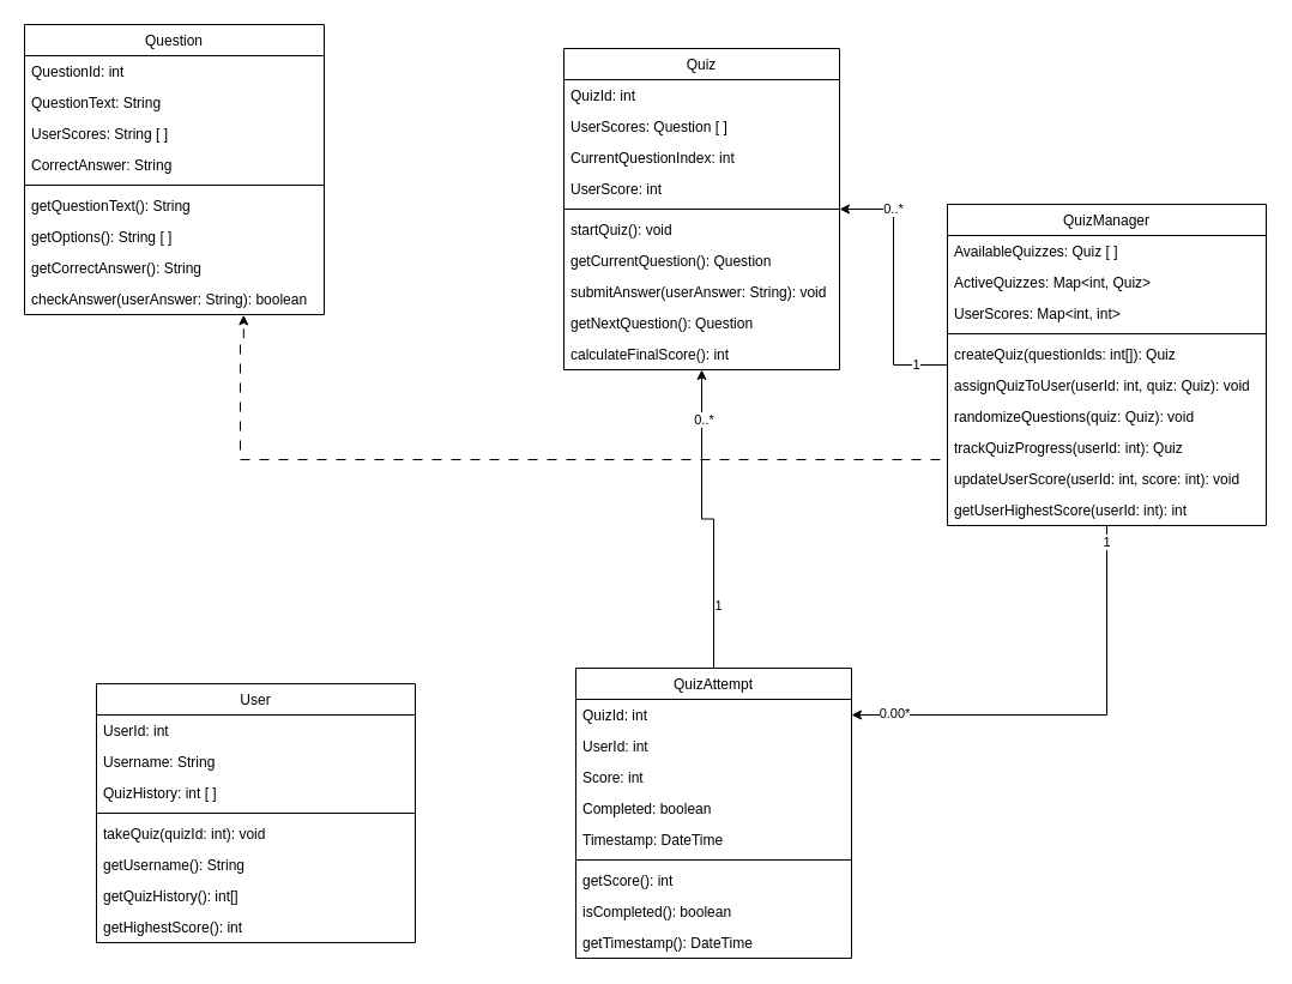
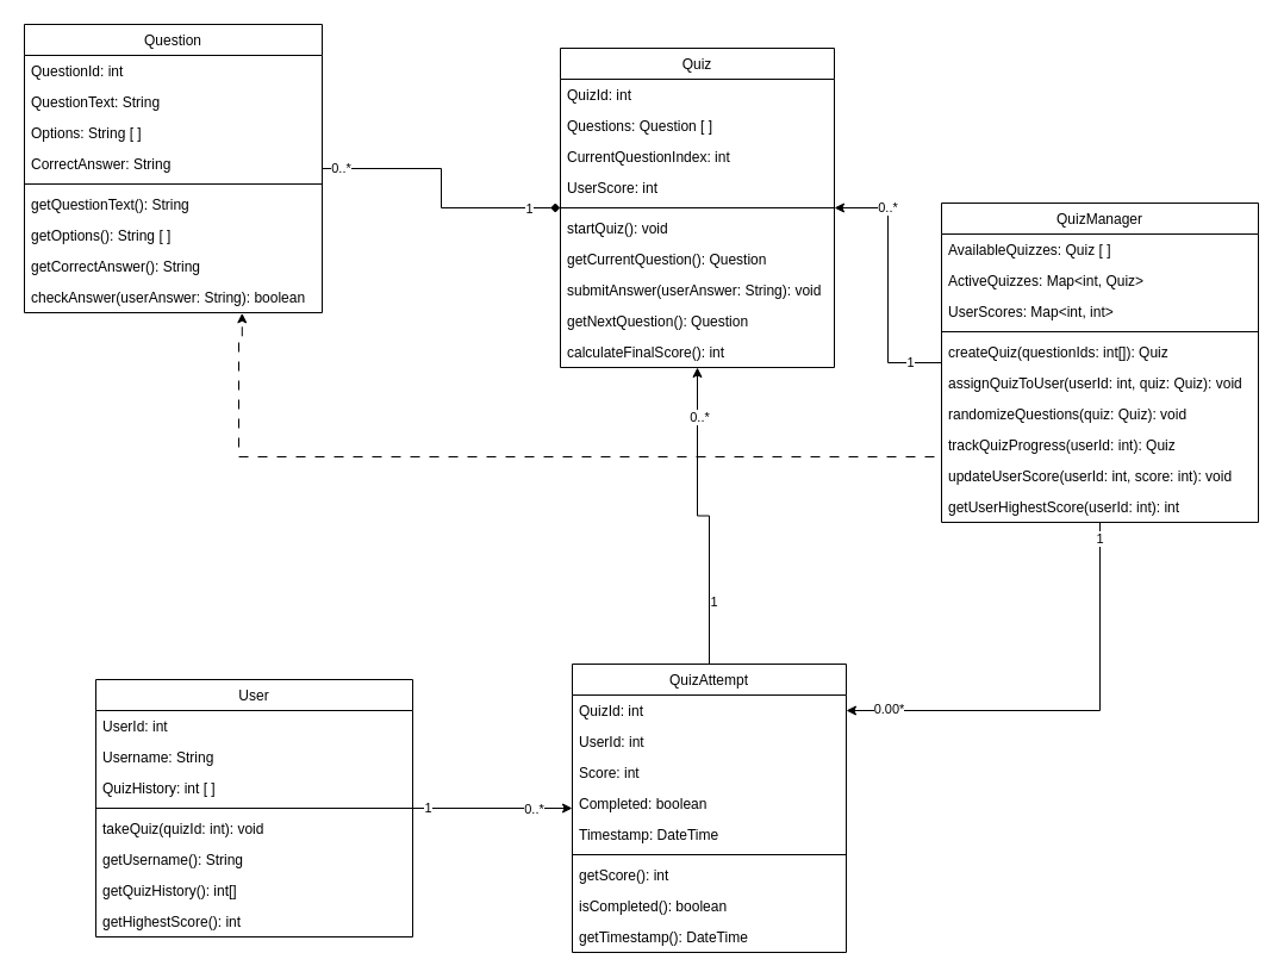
  <mxCell id="0" />
  <mxCell id="1" parent="0" />
+ <mxCell id="2" style="edgeStyle=orthogonalEdgeStyle;rounded=0;orthogonalLoop=1;jettySize=auto;html=1;endArrow=diamond;endFill=1;" parent="1" source="5" target="15" edge="1"><mxGeometry relative="1" as="geometry" /></mxCell>
+ <mxCell id="3" value="0..*" style="edgeLabel;html=1;align=center;verticalAlign=middle;resizable=0;points=[];" parent="2" vertex="1" connectable="0"><mxGeometry x="-0.873" y="1" relative="1" as="geometry"><mxPoint as="offset" /></mxGeometry></mxCell>
+ <mxCell id="4" value="1" style="edgeLabel;html=1;align=center;verticalAlign=middle;resizable=0;points=[];" parent="2" vertex="1" connectable="0"><mxGeometry x="0.769" relative="1" as="geometry"><mxPoint as="offset" /></mxGeometry></mxCell>
  <mxCell id="5" value="Question" style="swimlane;fontStyle=0;align=center;verticalAlign=top;childLayout=stackLayout;horizontal=1;startSize=26;horizontalStack=0;resizeParent=1;resizeLast=0;collapsible=1;marginBottom=0;rounded=0;shadow=0;strokeWidth=1;" parent="1" vertex="1"><mxGeometry x="20" y="20" width="250" height="242" as="geometry"><mxRectangle x="230" y="140" width="160" height="26" as="alternateBounds" /></mxGeometry></mxCell>
  <mxCell id="6" value="QuestionId: int" style="text;align=left;verticalAlign=top;spacingLeft=4;spacingRight=4;overflow=hidden;rotatable=0;points=[[0,0.5],[1,0.5]];portConstraint=eastwest;" parent="5" vertex="1"><mxGeometry y="26" width="250" height="26" as="geometry" /></mxCell>
  <mxCell id="7" value="QuestionText: String" style="text;align=left;verticalAlign=top;spacingLeft=4;spacingRight=4;overflow=hidden;rotatable=0;points=[[0,0.5],[1,0.5]];portConstraint=eastwest;" parent="5" vertex="1"><mxGeometry y="52" width="250" height="26" as="geometry" /></mxCell>
- <mxCell id="8" value="UserScores: String [ ]" style="text;align=left;verticalAlign=top;spacingLeft=4;spacingRight=4;overflow=hidden;rotatable=0;points=[[0,0.5],[1,0.5]];portConstraint=eastwest;rounded=0;shadow=0;html=0;" parent="5" vertex="1"><mxGeometry y="78" width="250" height="26" as="geometry" /></mxCell>
+ <mxCell id="8" value="Options: String [ ]" style="text;align=left;verticalAlign=top;spacingLeft=4;spacingRight=4;overflow=hidden;rotatable=0;points=[[0,0.5],[1,0.5]];portConstraint=eastwest;rounded=0;shadow=0;html=0;" parent="5" vertex="1"><mxGeometry y="78" width="250" height="26" as="geometry" /></mxCell>
  <mxCell id="9" value="CorrectAnswer: String" style="text;align=left;verticalAlign=top;spacingLeft=4;spacingRight=4;overflow=hidden;rotatable=0;points=[[0,0.5],[1,0.5]];portConstraint=eastwest;rounded=0;shadow=0;html=0;" parent="5" vertex="1"><mxGeometry y="104" width="250" height="26" as="geometry" /></mxCell>
  <mxCell id="10" value="" style="line;html=1;strokeWidth=1;align=left;verticalAlign=middle;spacingTop=-1;spacingLeft=3;spacingRight=3;rotatable=0;labelPosition=right;points=[];portConstraint=eastwest;" parent="5" vertex="1"><mxGeometry y="130" width="250" height="8" as="geometry" /></mxCell>
  <mxCell id="11" value="getQuestionText(): String" style="text;align=left;verticalAlign=top;spacingLeft=4;spacingRight=4;overflow=hidden;rotatable=0;points=[[0,0.5],[1,0.5]];portConstraint=eastwest;" parent="5" vertex="1"><mxGeometry y="138" width="250" height="26" as="geometry" /></mxCell>
  <mxCell id="12" value="getOptions(): String [ ]" style="text;align=left;verticalAlign=top;spacingLeft=4;spacingRight=4;overflow=hidden;rotatable=0;points=[[0,0.5],[1,0.5]];portConstraint=eastwest;" parent="5" vertex="1"><mxGeometry y="164" width="250" height="26" as="geometry" /></mxCell>
  <mxCell id="13" value="getCorrectAnswer(): String" style="text;align=left;verticalAlign=top;spacingLeft=4;spacingRight=4;overflow=hidden;rotatable=0;points=[[0,0.5],[1,0.5]];portConstraint=eastwest;" parent="5" vertex="1"><mxGeometry y="190" width="250" height="26" as="geometry" /></mxCell>
  <mxCell id="14" value="checkAnswer(userAnswer: String): boolean" style="text;align=left;verticalAlign=top;spacingLeft=4;spacingRight=4;overflow=hidden;rotatable=0;points=[[0,0.5],[1,0.5]];portConstraint=eastwest;" parent="5" vertex="1"><mxGeometry y="216" width="250" height="26" as="geometry" /></mxCell>
  <mxCell id="15" value="Quiz" style="swimlane;fontStyle=0;align=center;verticalAlign=top;childLayout=stackLayout;horizontal=1;startSize=26;horizontalStack=0;resizeParent=1;resizeLast=0;collapsible=1;marginBottom=0;rounded=0;shadow=0;strokeWidth=1;" parent="1" vertex="1"><mxGeometry x="470" y="40" width="230" height="268" as="geometry"><mxRectangle x="130" y="380" width="160" height="26" as="alternateBounds" /></mxGeometry></mxCell>
  <mxCell id="16" value="QuizId: int" style="text;align=left;verticalAlign=top;spacingLeft=4;spacingRight=4;overflow=hidden;rotatable=0;points=[[0,0.5],[1,0.5]];portConstraint=eastwest;" parent="15" vertex="1"><mxGeometry y="26" width="230" height="26" as="geometry" /></mxCell>
- <mxCell id="17" value="UserScores: Question [ ]" style="text;align=left;verticalAlign=top;spacingLeft=4;spacingRight=4;overflow=hidden;rotatable=0;points=[[0,0.5],[1,0.5]];portConstraint=eastwest;rounded=0;shadow=0;html=0;" parent="15" vertex="1"><mxGeometry y="52" width="230" height="26" as="geometry" /></mxCell>
+ <mxCell id="17" value="Questions: Question [ ]" style="text;align=left;verticalAlign=top;spacingLeft=4;spacingRight=4;overflow=hidden;rotatable=0;points=[[0,0.5],[1,0.5]];portConstraint=eastwest;rounded=0;shadow=0;html=0;" parent="15" vertex="1"><mxGeometry y="52" width="230" height="26" as="geometry" /></mxCell>
  <mxCell id="18" value="CurrentQuestionIndex: int" style="text;align=left;verticalAlign=top;spacingLeft=4;spacingRight=4;overflow=hidden;rotatable=0;points=[[0,0.5],[1,0.5]];portConstraint=eastwest;rounded=0;shadow=0;html=0;" parent="15" vertex="1"><mxGeometry y="78" width="230" height="26" as="geometry" /></mxCell>
  <mxCell id="19" value="UserScore: int" style="text;align=left;verticalAlign=top;spacingLeft=4;spacingRight=4;overflow=hidden;rotatable=0;points=[[0,0.5],[1,0.5]];portConstraint=eastwest;rounded=0;shadow=0;html=0;" parent="15" vertex="1"><mxGeometry y="104" width="230" height="26" as="geometry" /></mxCell>
  <mxCell id="20" value="" style="line;html=1;strokeWidth=1;align=left;verticalAlign=middle;spacingTop=-1;spacingLeft=3;spacingRight=3;rotatable=0;labelPosition=right;points=[];portConstraint=eastwest;" parent="15" vertex="1"><mxGeometry y="130" width="230" height="8" as="geometry" /></mxCell>
  <mxCell id="21" value="startQuiz(): void" style="text;align=left;verticalAlign=top;spacingLeft=4;spacingRight=4;overflow=hidden;rotatable=0;points=[[0,0.5],[1,0.5]];portConstraint=eastwest;fontStyle=0" parent="15" vertex="1"><mxGeometry y="138" width="230" height="26" as="geometry" /></mxCell>
  <mxCell id="22" value="getCurrentQuestion(): Question" style="text;align=left;verticalAlign=top;spacingLeft=4;spacingRight=4;overflow=hidden;rotatable=0;points=[[0,0.5],[1,0.5]];portConstraint=eastwest;" parent="15" vertex="1"><mxGeometry y="164" width="230" height="26" as="geometry" /></mxCell>
  <mxCell id="23" value="submitAnswer(userAnswer: String): void" style="text;align=left;verticalAlign=top;spacingLeft=4;spacingRight=4;overflow=hidden;rotatable=0;points=[[0,0.5],[1,0.5]];portConstraint=eastwest;" parent="15" vertex="1"><mxGeometry y="190" width="230" height="26" as="geometry" /></mxCell>
  <mxCell id="24" value="getNextQuestion(): Question" style="text;align=left;verticalAlign=top;spacingLeft=4;spacingRight=4;overflow=hidden;rotatable=0;points=[[0,0.5],[1,0.5]];portConstraint=eastwest;" parent="15" vertex="1"><mxGeometry y="216" width="230" height="26" as="geometry" /></mxCell>
  <mxCell id="25" value="calculateFinalScore(): int" style="text;align=left;verticalAlign=top;spacingLeft=4;spacingRight=4;overflow=hidden;rotatable=0;points=[[0,0.5],[1,0.5]];portConstraint=eastwest;" parent="15" vertex="1"><mxGeometry y="242" width="230" height="26" as="geometry" /></mxCell>
+ <mxCell id="26" style="edgeStyle=orthogonalEdgeStyle;rounded=0;orthogonalLoop=1;jettySize=auto;html=1;" parent="1" source="29" target="58" edge="1"><mxGeometry relative="1" as="geometry" /></mxCell>
+ <mxCell id="27" value="1" style="edgeLabel;html=1;align=center;verticalAlign=middle;resizable=0;points=[];" parent="26" vertex="1" connectable="0"><mxGeometry x="-0.826" y="1" relative="1" as="geometry"><mxPoint as="offset" /></mxGeometry></mxCell>
+ <mxCell id="28" value="0..*" style="edgeLabel;html=1;align=center;verticalAlign=middle;resizable=0;points=[];" parent="26" vertex="1" connectable="0"><mxGeometry x="0.505" relative="1" as="geometry"><mxPoint as="offset" /></mxGeometry></mxCell>
  <mxCell id="29" value="User " style="swimlane;fontStyle=0;align=center;verticalAlign=top;childLayout=stackLayout;horizontal=1;startSize=26;horizontalStack=0;resizeParent=1;resizeLast=0;collapsible=1;marginBottom=0;rounded=0;shadow=0;strokeWidth=1;" parent="1" vertex="1"><mxGeometry x="80" y="570" width="266" height="216" as="geometry"><mxRectangle x="550" y="140" width="160" height="26" as="alternateBounds" /></mxGeometry></mxCell>
  <mxCell id="30" value="UserId: int" style="text;align=left;verticalAlign=top;spacingLeft=4;spacingRight=4;overflow=hidden;rotatable=0;points=[[0,0.5],[1,0.5]];portConstraint=eastwest;" parent="29" vertex="1"><mxGeometry y="26" width="266" height="26" as="geometry" /></mxCell>
  <mxCell id="31" value="Username: String" style="text;align=left;verticalAlign=top;spacingLeft=4;spacingRight=4;overflow=hidden;rotatable=0;points=[[0,0.5],[1,0.5]];portConstraint=eastwest;" parent="29" vertex="1"><mxGeometry y="52" width="266" height="26" as="geometry" /></mxCell>
  <mxCell id="32" value="QuizHistory: int [ ]" style="text;align=left;verticalAlign=top;spacingLeft=4;spacingRight=4;overflow=hidden;rotatable=0;points=[[0,0.5],[1,0.5]];portConstraint=eastwest;rounded=0;shadow=0;html=0;" parent="29" vertex="1"><mxGeometry y="78" width="266" height="26" as="geometry" /></mxCell>
  <mxCell id="33" value="" style="line;html=1;strokeWidth=1;align=left;verticalAlign=middle;spacingTop=-1;spacingLeft=3;spacingRight=3;rotatable=0;labelPosition=right;points=[];portConstraint=eastwest;" parent="29" vertex="1"><mxGeometry y="104" width="266" height="8" as="geometry" /></mxCell>
  <mxCell id="34" value="takeQuiz(quizId: int): void" style="text;align=left;verticalAlign=top;spacingLeft=4;spacingRight=4;overflow=hidden;rotatable=0;points=[[0,0.5],[1,0.5]];portConstraint=eastwest;" parent="29" vertex="1"><mxGeometry y="112" width="266" height="26" as="geometry" /></mxCell>
  <mxCell id="35" value="getUsername(): String" style="text;align=left;verticalAlign=top;spacingLeft=4;spacingRight=4;overflow=hidden;rotatable=0;points=[[0,0.5],[1,0.5]];portConstraint=eastwest;" parent="29" vertex="1"><mxGeometry y="138" width="266" height="26" as="geometry" /></mxCell>
  <mxCell id="36" value="getQuizHistory(): int[]" style="text;align=left;verticalAlign=top;spacingLeft=4;spacingRight=4;overflow=hidden;rotatable=0;points=[[0,0.5],[1,0.5]];portConstraint=eastwest;" parent="29" vertex="1"><mxGeometry y="164" width="266" height="26" as="geometry" /></mxCell>
  <mxCell id="37" value="getHighestScore(): int" style="text;align=left;verticalAlign=top;spacingLeft=4;spacingRight=4;overflow=hidden;rotatable=0;points=[[0,0.5],[1,0.5]];portConstraint=eastwest;" parent="29" vertex="1"><mxGeometry y="190" width="266" height="26" as="geometry" /></mxCell>
  <mxCell id="38" style="edgeStyle=orthogonalEdgeStyle;rounded=0;orthogonalLoop=1;jettySize=auto;html=1;" parent="1" source="44" target="15" edge="1"><mxGeometry relative="1" as="geometry" /></mxCell>
  <mxCell id="39" value="1" style="edgeLabel;html=1;align=center;verticalAlign=middle;resizable=0;points=[];" parent="38" vertex="1" connectable="0"><mxGeometry x="-0.753" y="-1" relative="1" as="geometry"><mxPoint as="offset" /></mxGeometry></mxCell>
  <mxCell id="40" value="0..*" style="edgeLabel;html=1;align=center;verticalAlign=middle;resizable=0;points=[];" parent="38" vertex="1" connectable="0"><mxGeometry x="0.597" y="-1" relative="1" as="geometry"><mxPoint as="offset" /></mxGeometry></mxCell>
  <mxCell id="41" style="edgeStyle=orthogonalEdgeStyle;rounded=0;orthogonalLoop=1;jettySize=auto;html=1;entryX=1;entryY=0.5;entryDx=0;entryDy=0;" parent="1" source="44" target="59" edge="1"><mxGeometry relative="1" as="geometry" /></mxCell>
  <mxCell id="42" value="1" style="edgeLabel;html=1;align=center;verticalAlign=middle;resizable=0;points=[];" parent="41" vertex="1" connectable="0"><mxGeometry x="-0.93" y="-1" relative="1" as="geometry"><mxPoint as="offset" /></mxGeometry></mxCell>
  <mxCell id="43" value="0.00*" style="edgeLabel;html=1;align=center;verticalAlign=middle;resizable=0;points=[];" parent="41" vertex="1" connectable="0"><mxGeometry x="0.814" y="-2" relative="1" as="geometry"><mxPoint as="offset" /></mxGeometry></mxCell>
  <mxCell id="44" value="QuizManager" style="swimlane;fontStyle=0;align=center;verticalAlign=top;childLayout=stackLayout;horizontal=1;startSize=26;horizontalStack=0;resizeParent=1;resizeLast=0;collapsible=1;marginBottom=0;rounded=0;shadow=0;strokeWidth=1;" parent="1" vertex="1"><mxGeometry x="790" y="170" width="266" height="268" as="geometry"><mxRectangle x="550" y="140" width="160" height="26" as="alternateBounds" /></mxGeometry></mxCell>
  <mxCell id="45" value="AvailableQuizzes: Quiz [ ]" style="text;align=left;verticalAlign=top;spacingLeft=4;spacingRight=4;overflow=hidden;rotatable=0;points=[[0,0.5],[1,0.5]];portConstraint=eastwest;" parent="44" vertex="1"><mxGeometry y="26" width="266" height="26" as="geometry" /></mxCell>
  <mxCell id="46" value="ActiveQuizzes: Map&lt;int, Quiz&gt;" style="text;align=left;verticalAlign=top;spacingLeft=4;spacingRight=4;overflow=hidden;rotatable=0;points=[[0,0.5],[1,0.5]];portConstraint=eastwest;" parent="44" vertex="1"><mxGeometry y="52" width="266" height="26" as="geometry" /></mxCell>
  <mxCell id="47" value="UserScores: Map&lt;int, int&gt;" style="text;align=left;verticalAlign=top;spacingLeft=4;spacingRight=4;overflow=hidden;rotatable=0;points=[[0,0.5],[1,0.5]];portConstraint=eastwest;rounded=0;shadow=0;html=0;" parent="44" vertex="1"><mxGeometry y="78" width="266" height="26" as="geometry" /></mxCell>
  <mxCell id="48" value="" style="line;html=1;strokeWidth=1;align=left;verticalAlign=middle;spacingTop=-1;spacingLeft=3;spacingRight=3;rotatable=0;labelPosition=right;points=[];portConstraint=eastwest;" parent="44" vertex="1"><mxGeometry y="104" width="266" height="8" as="geometry" /></mxCell>
  <mxCell id="49" value="createQuiz(questionIds: int[]): Quiz" style="text;align=left;verticalAlign=top;spacingLeft=4;spacingRight=4;overflow=hidden;rotatable=0;points=[[0,0.5],[1,0.5]];portConstraint=eastwest;" parent="44" vertex="1"><mxGeometry y="112" width="266" height="26" as="geometry" /></mxCell>
  <mxCell id="50" value="assignQuizToUser(userId: int, quiz: Quiz): void" style="text;align=left;verticalAlign=top;spacingLeft=4;spacingRight=4;overflow=hidden;rotatable=0;points=[[0,0.5],[1,0.5]];portConstraint=eastwest;" parent="44" vertex="1"><mxGeometry y="138" width="266" height="26" as="geometry" /></mxCell>
  <mxCell id="51" value="randomizeQuestions(quiz: Quiz): void" style="text;align=left;verticalAlign=top;spacingLeft=4;spacingRight=4;overflow=hidden;rotatable=0;points=[[0,0.5],[1,0.5]];portConstraint=eastwest;" parent="44" vertex="1"><mxGeometry y="164" width="266" height="26" as="geometry" /></mxCell>
  <mxCell id="52" value="trackQuizProgress(userId: int): Quiz" style="text;align=left;verticalAlign=top;spacingLeft=4;spacingRight=4;overflow=hidden;rotatable=0;points=[[0,0.5],[1,0.5]];portConstraint=eastwest;" parent="44" vertex="1"><mxGeometry y="190" width="266" height="26" as="geometry" /></mxCell>
  <mxCell id="53" value="updateUserScore(userId: int, score: int): void" style="text;align=left;verticalAlign=top;spacingLeft=4;spacingRight=4;overflow=hidden;rotatable=0;points=[[0,0.5],[1,0.5]];portConstraint=eastwest;" parent="44" vertex="1"><mxGeometry y="216" width="266" height="26" as="geometry" /></mxCell>
  <mxCell id="54" value="getUserHighestScore(userId: int): int" style="text;align=left;verticalAlign=top;spacingLeft=4;spacingRight=4;overflow=hidden;rotatable=0;points=[[0,0.5],[1,0.5]];portConstraint=eastwest;" parent="44" vertex="1"><mxGeometry y="242" width="266" height="26" as="geometry" /></mxCell>
  <mxCell id="55" style="edgeStyle=orthogonalEdgeStyle;rounded=0;orthogonalLoop=1;jettySize=auto;html=1;" parent="1" source="58" target="15" edge="1"><mxGeometry relative="1" as="geometry" /></mxCell>
  <mxCell id="56" value="1" style="edgeLabel;html=1;align=center;verticalAlign=middle;resizable=0;points=[];" parent="55" vertex="1" connectable="0"><mxGeometry x="-0.588" y="-3" relative="1" as="geometry"><mxPoint as="offset" /></mxGeometry></mxCell>
  <mxCell id="57" value="0..*" style="edgeLabel;html=1;align=center;verticalAlign=middle;resizable=0;points=[];" vertex="1" connectable="0" parent="55"><mxGeometry x="0.683" y="-1" relative="1" as="geometry"><mxPoint as="offset" /></mxGeometry></mxCell>
  <mxCell id="58" value="QuizAttempt" style="swimlane;fontStyle=0;align=center;verticalAlign=top;childLayout=stackLayout;horizontal=1;startSize=26;horizontalStack=0;resizeParent=1;resizeLast=0;collapsible=1;marginBottom=0;rounded=0;shadow=0;strokeWidth=1;" parent="1" vertex="1"><mxGeometry x="480" y="557" width="230" height="242" as="geometry"><mxRectangle x="130" y="380" width="160" height="26" as="alternateBounds" /></mxGeometry></mxCell>
  <mxCell id="59" value="QuizId: int" style="text;align=left;verticalAlign=top;spacingLeft=4;spacingRight=4;overflow=hidden;rotatable=0;points=[[0,0.5],[1,0.5]];portConstraint=eastwest;" parent="58" vertex="1"><mxGeometry y="26" width="230" height="26" as="geometry" /></mxCell>
  <mxCell id="60" value="UserId: int" style="text;align=left;verticalAlign=top;spacingLeft=4;spacingRight=4;overflow=hidden;rotatable=0;points=[[0,0.5],[1,0.5]];portConstraint=eastwest;rounded=0;shadow=0;html=0;" parent="58" vertex="1"><mxGeometry y="52" width="230" height="26" as="geometry" /></mxCell>
  <mxCell id="61" value="Score: int" style="text;align=left;verticalAlign=top;spacingLeft=4;spacingRight=4;overflow=hidden;rotatable=0;points=[[0,0.5],[1,0.5]];portConstraint=eastwest;rounded=0;shadow=0;html=0;" parent="58" vertex="1"><mxGeometry y="78" width="230" height="26" as="geometry" /></mxCell>
  <mxCell id="62" value="Completed: boolean" style="text;align=left;verticalAlign=top;spacingLeft=4;spacingRight=4;overflow=hidden;rotatable=0;points=[[0,0.5],[1,0.5]];portConstraint=eastwest;rounded=0;shadow=0;html=0;" parent="58" vertex="1"><mxGeometry y="104" width="230" height="26" as="geometry" /></mxCell>
  <mxCell id="63" value="Timestamp: DateTime" style="text;align=left;verticalAlign=top;spacingLeft=4;spacingRight=4;overflow=hidden;rotatable=0;points=[[0,0.5],[1,0.5]];portConstraint=eastwest;rounded=0;shadow=0;html=0;" parent="58" vertex="1"><mxGeometry y="130" width="230" height="26" as="geometry" /></mxCell>
  <mxCell id="64" value="" style="line;html=1;strokeWidth=1;align=left;verticalAlign=middle;spacingTop=-1;spacingLeft=3;spacingRight=3;rotatable=0;labelPosition=right;points=[];portConstraint=eastwest;" parent="58" vertex="1"><mxGeometry y="156" width="230" height="8" as="geometry" /></mxCell>
  <mxCell id="65" value="getScore(): int" style="text;align=left;verticalAlign=top;spacingLeft=4;spacingRight=4;overflow=hidden;rotatable=0;points=[[0,0.5],[1,0.5]];portConstraint=eastwest;fontStyle=0" parent="58" vertex="1"><mxGeometry y="164" width="230" height="26" as="geometry" /></mxCell>
  <mxCell id="66" value="isCompleted(): boolean" style="text;align=left;verticalAlign=top;spacingLeft=4;spacingRight=4;overflow=hidden;rotatable=0;points=[[0,0.5],[1,0.5]];portConstraint=eastwest;" parent="58" vertex="1"><mxGeometry y="190" width="230" height="26" as="geometry" /></mxCell>
  <mxCell id="67" value="getTimestamp(): DateTime" style="text;align=left;verticalAlign=top;spacingLeft=4;spacingRight=4;overflow=hidden;rotatable=0;points=[[0,0.5],[1,0.5]];portConstraint=eastwest;" parent="58" vertex="1"><mxGeometry y="216" width="230" height="26" as="geometry" /></mxCell>
  <mxCell id="68" style="edgeStyle=orthogonalEdgeStyle;rounded=0;orthogonalLoop=1;jettySize=auto;html=1;exitX=0;exitY=0.5;exitDx=0;exitDy=0;entryX=0.731;entryY=1.013;entryDx=0;entryDy=0;entryPerimeter=0;dashed=1;dashPattern=8 8;" parent="1" source="52" target="14" edge="1"><mxGeometry relative="1" as="geometry"><Array as="points"><mxPoint x="200" y="383" /><mxPoint x="200" y="282" /></Array></mxGeometry></mxCell>
